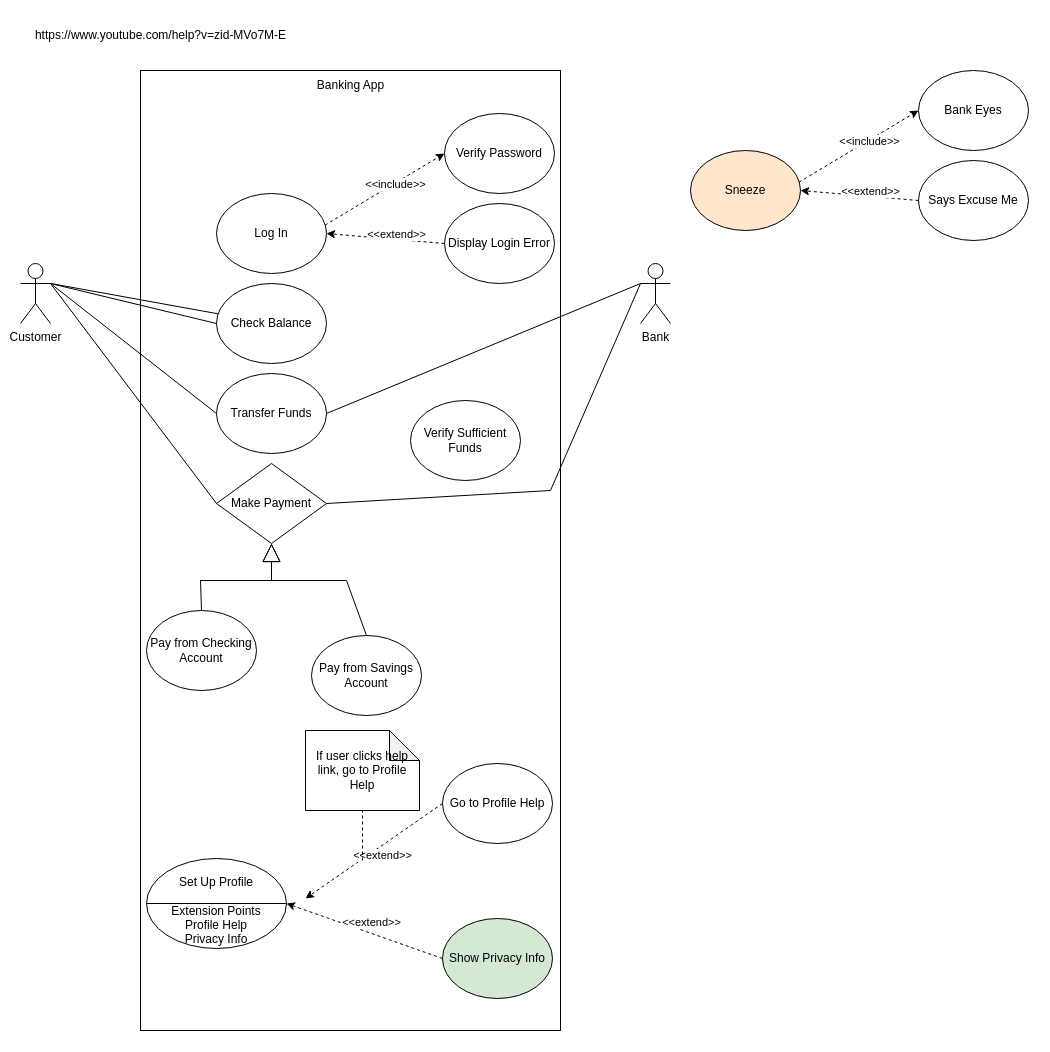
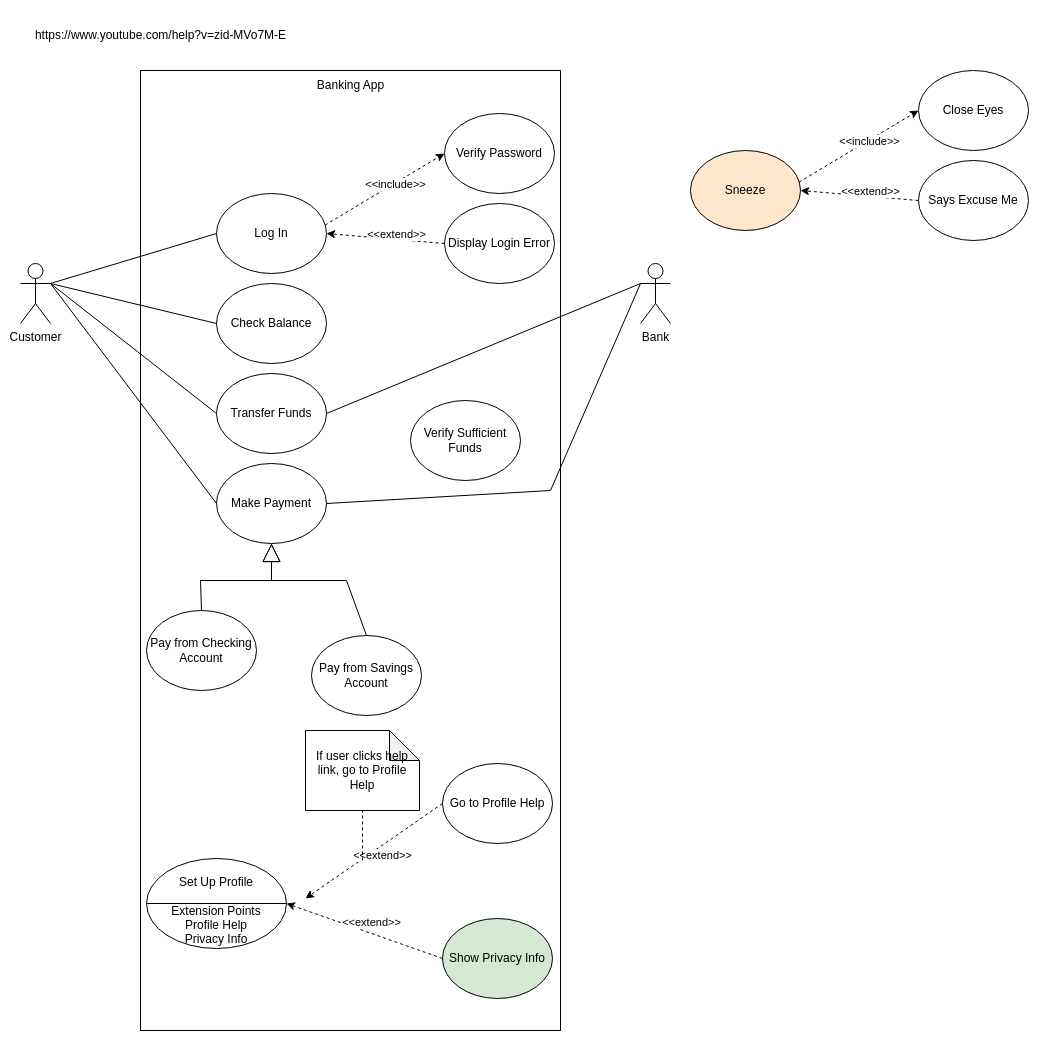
  <mxCell id="0" />
  <mxCell id="1" parent="0" />
  <mxCell id="2" value="Customer" style="shape=umlActor;verticalLabelPosition=bottom;verticalAlign=top;html=1;" vertex="1" parent="1"><mxGeometry x="20" y="263" width="30" height="60" as="geometry" /></mxCell>
  <mxCell id="3" value="" style="html=1;" vertex="1" parent="1"><mxGeometry x="140" y="70" width="420" height="960" as="geometry" /></mxCell>
  <mxCell id="4" value="Banking App" style="text;html=1;align=center;verticalAlign=middle;resizable=0;points=[];autosize=1;strokeColor=none;fillColor=none;" vertex="1" parent="1"><mxGeometry x="305" y="70" width="90" height="30" as="geometry" /></mxCell>
  <mxCell id="5" value="Bank" style="shape=umlActor;verticalLabelPosition=bottom;verticalAlign=top;html=1;" vertex="1" parent="1"><mxGeometry x="640" y="263" width="30" height="60" as="geometry" /></mxCell>
  <mxCell id="6" value="Log In" style="ellipse;whiteSpace=wrap;html=1;" vertex="1" parent="1"><mxGeometry x="216" y="193" width="110" height="80" as="geometry" /></mxCell>
  <mxCell id="7" value="Check Balance" style="ellipse;whiteSpace=wrap;html=1;" vertex="1" parent="1"><mxGeometry x="216" y="283" width="110" height="80" as="geometry" /></mxCell>
- <mxCell id="8" value="Make Payment" style="rhombus;whiteSpace=wrap;html=1;" vertex="1" parent="1"><mxGeometry x="216" y="463" width="110" height="80" as="geometry" /></mxCell>
+ <mxCell id="8" value="Make Payment" style="ellipse;whiteSpace=wrap;html=1;" vertex="1" parent="1"><mxGeometry x="216" y="463" width="110" height="80" as="geometry" /></mxCell>
  <mxCell id="9" value="Transfer Funds" style="ellipse;whiteSpace=wrap;html=1;" vertex="1" parent="1"><mxGeometry x="216" y="373" width="110" height="80" as="geometry" /></mxCell>
- <mxCell id="10" value="" style="endArrow=none;html=1;rounded=0;exitX=1;exitY=0.333;exitDx=0;exitDy=0;exitPerimeter=0;" edge="1" parent="1" source="2" target="7"><mxGeometry width="50" height="50" relative="1" as="geometry"><mxPoint x="350" y="393" as="sourcePoint" /><mxPoint x="400" y="343" as="targetPoint" /></mxGeometry></mxCell>
+ <mxCell id="10" value="" style="endArrow=none;html=1;rounded=0;exitX=1;exitY=0.333;exitDx=0;exitDy=0;exitPerimeter=0;entryX=0;entryY=0.5;entryDx=0;entryDy=0;" edge="1" parent="1" source="2" target="6"><mxGeometry width="50" height="50" relative="1" as="geometry"><mxPoint x="350" y="393" as="sourcePoint" /><mxPoint x="400" y="343" as="targetPoint" /></mxGeometry></mxCell>
  <mxCell id="11" value="" style="endArrow=none;html=1;rounded=0;entryX=0;entryY=0.5;entryDx=0;entryDy=0;" edge="1" parent="1" target="7"><mxGeometry width="50" height="50" relative="1" as="geometry"><mxPoint x="50" y="283" as="sourcePoint" /><mxPoint x="240" y="243" as="targetPoint" /></mxGeometry></mxCell>
  <mxCell id="12" value="" style="endArrow=none;html=1;rounded=0;entryX=0;entryY=0.5;entryDx=0;entryDy=0;" edge="1" parent="1" target="9"><mxGeometry width="50" height="50" relative="1" as="geometry"><mxPoint x="50" y="283" as="sourcePoint" /><mxPoint x="240" y="333" as="targetPoint" /></mxGeometry></mxCell>
  <mxCell id="13" value="" style="endArrow=none;html=1;rounded=0;entryX=0;entryY=0.5;entryDx=0;entryDy=0;" edge="1" parent="1" target="8"><mxGeometry width="50" height="50" relative="1" as="geometry"><mxPoint x="50" y="283" as="sourcePoint" /><mxPoint x="240" y="423" as="targetPoint" /></mxGeometry></mxCell>
  <mxCell id="14" value="" style="endArrow=none;html=1;rounded=0;exitX=1;exitY=0.5;exitDx=0;exitDy=0;" edge="1" parent="1" source="9"><mxGeometry width="50" height="50" relative="1" as="geometry"><mxPoint x="350" y="333" as="sourcePoint" /><mxPoint x="640" y="283" as="targetPoint" /></mxGeometry></mxCell>
  <mxCell id="15" value="" style="endArrow=none;html=1;rounded=0;exitX=1;exitY=0.5;exitDx=0;exitDy=0;" edge="1" parent="1" source="8"><mxGeometry width="50" height="50" relative="1" as="geometry"><mxPoint x="350" y="423" as="sourcePoint" /><mxPoint x="640" y="283" as="targetPoint" /><Array as="points"><mxPoint x="550" y="490" /></Array></mxGeometry></mxCell>
  <mxCell id="16" value="Verify Password" style="ellipse;whiteSpace=wrap;html=1;" vertex="1" parent="1"><mxGeometry x="444" y="113" width="110" height="80" as="geometry" /></mxCell>
  <mxCell id="17" value="Display Login Error" style="ellipse;whiteSpace=wrap;html=1;" vertex="1" parent="1"><mxGeometry x="444" y="203" width="110" height="80" as="geometry" /></mxCell>
  <mxCell id="18" value="Verify Sufficient Funds" style="ellipse;whiteSpace=wrap;html=1;" vertex="1" parent="1"><mxGeometry x="410" y="400" width="110" height="80" as="geometry" /></mxCell>
  <mxCell id="19" value="Pay from Checking Account" style="ellipse;whiteSpace=wrap;html=1;" vertex="1" parent="1"><mxGeometry x="146" y="610" width="110" height="80" as="geometry" /></mxCell>
  <mxCell id="20" value="Pay from Savings Account" style="ellipse;whiteSpace=wrap;html=1;" vertex="1" parent="1"><mxGeometry x="311" y="635" width="110" height="80" as="geometry" /></mxCell>
  <mxCell id="21" value="" style="endArrow=classic;html=1;rounded=0;entryX=0;entryY=0.5;entryDx=0;entryDy=0;exitX=0.986;exitY=0.396;exitDx=0;exitDy=0;exitPerimeter=0;dashed=1;" edge="1" parent="1" source="6" target="16"><mxGeometry width="50" height="50" relative="1" as="geometry"><mxPoint x="350" y="330" as="sourcePoint" /><mxPoint x="400" y="280" as="targetPoint" /></mxGeometry></mxCell>
  <mxCell id="22" value="&amp;lt;&amp;lt;include&amp;gt;&amp;gt;" style="edgeLabel;html=1;align=center;verticalAlign=middle;resizable=0;points=[];" vertex="1" connectable="0" parent="21"><mxGeometry x="0.167" y="-1" relative="1" as="geometry"><mxPoint as="offset" /></mxGeometry></mxCell>
  <mxCell id="23" value="" style="endArrow=classic;html=1;rounded=0;exitX=0;exitY=0.5;exitDx=0;exitDy=0;entryX=1;entryY=0.5;entryDx=0;entryDy=0;dashed=1;" edge="1" parent="1" source="17" target="6"><mxGeometry width="50" height="50" relative="1" as="geometry"><mxPoint x="348.46" y="234.68" as="sourcePoint" /><mxPoint x="420" y="163" as="targetPoint" /></mxGeometry></mxCell>
  <mxCell id="24" value="&amp;lt;&amp;lt;extend&amp;gt;&amp;gt;" style="edgeLabel;html=1;align=center;verticalAlign=middle;resizable=0;points=[];" vertex="1" connectable="0" parent="23"><mxGeometry x="0.167" y="-1" relative="1" as="geometry"><mxPoint x="20" y="-3" as="offset" /></mxGeometry></mxCell>
  <mxCell id="25" value="Sneeze" style="ellipse;whiteSpace=wrap;html=1;fillColor=#ffe6cc;" vertex="1" parent="1"><mxGeometry x="690" y="150" width="110" height="80" as="geometry" /></mxCell>
  <mxCell id="26" value="" style="endArrow=classic;html=1;rounded=0;entryX=0;entryY=0.5;entryDx=0;entryDy=0;exitX=0.986;exitY=0.396;exitDx=0;exitDy=0;exitPerimeter=0;dashed=1;" edge="1" source="25" target="31" parent="1"><mxGeometry width="50" height="50" relative="1" as="geometry"><mxPoint x="824" y="287" as="sourcePoint" /><mxPoint x="874" y="237" as="targetPoint" /></mxGeometry></mxCell>
  <mxCell id="27" value="&amp;lt;&amp;lt;include&amp;gt;&amp;gt;" style="edgeLabel;html=1;align=center;verticalAlign=middle;resizable=0;points=[];" vertex="1" connectable="0" parent="26"><mxGeometry x="0.167" y="-1" relative="1" as="geometry"><mxPoint as="offset" /></mxGeometry></mxCell>
  <mxCell id="28" value="" style="endArrow=classic;html=1;rounded=0;exitX=0;exitY=0.5;exitDx=0;exitDy=0;entryX=1;entryY=0.5;entryDx=0;entryDy=0;dashed=1;" edge="1" source="30" target="25" parent="1"><mxGeometry width="50" height="50" relative="1" as="geometry"><mxPoint x="822.46" y="191.68" as="sourcePoint" /><mxPoint x="894" y="120" as="targetPoint" /></mxGeometry></mxCell>
  <mxCell id="29" value="&amp;lt;&amp;lt;extend&amp;gt;&amp;gt;" style="edgeLabel;html=1;align=center;verticalAlign=middle;resizable=0;points=[];" vertex="1" connectable="0" parent="28"><mxGeometry x="0.167" y="-1" relative="1" as="geometry"><mxPoint x="20" y="-3" as="offset" /></mxGeometry></mxCell>
  <mxCell id="30" value="Says Excuse Me" style="ellipse;whiteSpace=wrap;html=1;" vertex="1" parent="1"><mxGeometry x="918" y="160" width="110" height="80" as="geometry" /></mxCell>
- <mxCell id="31" value="Bank Eyes" style="ellipse;whiteSpace=wrap;html=1;" vertex="1" parent="1"><mxGeometry x="918" y="70" width="110" height="80" as="geometry" /></mxCell>
+ <mxCell id="31" value="Close Eyes" style="ellipse;whiteSpace=wrap;html=1;" vertex="1" parent="1"><mxGeometry x="918" y="70" width="110" height="80" as="geometry" /></mxCell>
  <mxCell id="32" value="" style="endArrow=block;endSize=16;endFill=0;html=1;rounded=0;entryX=0.5;entryY=1;entryDx=0;entryDy=0;exitX=0.5;exitY=0;exitDx=0;exitDy=0;" edge="1" parent="1" source="19" target="8"><mxGeometry x="0.308" y="14" width="160" relative="1" as="geometry"><mxPoint x="350" y="670" as="sourcePoint" /><mxPoint x="510" y="670" as="targetPoint" /><Array as="points"><mxPoint x="200" y="580" /><mxPoint x="271" y="580" /></Array><mxPoint as="offset" /></mxGeometry></mxCell>
  <mxCell id="33" value="" style="endArrow=block;endSize=16;endFill=0;html=1;rounded=0;entryX=0.5;entryY=1;entryDx=0;entryDy=0;exitX=0.5;exitY=0;exitDx=0;exitDy=0;" edge="1" parent="1" source="20" target="8"><mxGeometry x="0.308" y="14" width="160" relative="1" as="geometry"><mxPoint x="211" y="620" as="sourcePoint" /><mxPoint x="281" y="553" as="targetPoint" /><Array as="points"><mxPoint x="346" y="580" /><mxPoint x="271" y="580" /></Array><mxPoint as="offset" /></mxGeometry></mxCell>
  <mxCell id="34" value="&lt;br&gt;&lt;br&gt;Set Up Profile&lt;br&gt;&lt;br&gt;Extension Points&lt;br&gt;Profile Help&lt;br&gt;Privacy Info&lt;br&gt;&lt;br&gt;" style="ellipse;whiteSpace=wrap;html=1;" vertex="1" parent="1"><mxGeometry x="146" y="858" width="140" height="90" as="geometry" /></mxCell>
  <mxCell id="35" value="" style="endArrow=none;html=1;rounded=0;exitX=0;exitY=0.5;exitDx=0;exitDy=0;entryX=1;entryY=0.5;entryDx=0;entryDy=0;" edge="1" parent="1" source="34" target="34"><mxGeometry width="50" height="50" relative="1" as="geometry"><mxPoint x="410" y="778" as="sourcePoint" /><mxPoint x="460" y="728" as="targetPoint" /></mxGeometry></mxCell>
  <mxCell id="36" value="Go to Profile Help" style="ellipse;whiteSpace=wrap;html=1;" vertex="1" parent="1"><mxGeometry x="442" y="763" width="110" height="80" as="geometry" /></mxCell>
  <mxCell id="37" value="" style="endArrow=classic;html=1;rounded=0;exitX=0;exitY=0.5;exitDx=0;exitDy=0;dashed=1;" edge="1" source="36" parent="1"><mxGeometry width="50" height="50" relative="1" as="geometry"><mxPoint x="327.46" y="819.68" as="sourcePoint" /><mxPoint x="305" y="898" as="targetPoint" /></mxGeometry></mxCell>
  <mxCell id="38" value="&amp;lt;&amp;lt;extend&amp;gt;&amp;gt;" style="edgeLabel;html=1;align=center;verticalAlign=middle;resizable=0;points=[];" vertex="1" connectable="0" parent="37"><mxGeometry x="0.167" y="-1" relative="1" as="geometry"><mxPoint x="20" y="-3" as="offset" /></mxGeometry></mxCell>
  <mxCell id="39" value="Show Privacy Info" style="ellipse;whiteSpace=wrap;html=1;fillColor=#d5e8d4;" vertex="1" parent="1"><mxGeometry x="442" y="918" width="110" height="80" as="geometry" /></mxCell>
  <mxCell id="40" value="" style="endArrow=classic;html=1;rounded=0;exitX=0;exitY=0.5;exitDx=0;exitDy=0;dashed=1;entryX=1;entryY=0.5;entryDx=0;entryDy=0;" edge="1" source="39" parent="1" target="34"><mxGeometry width="50" height="50" relative="1" as="geometry"><mxPoint x="327.46" y="949.68" as="sourcePoint" /><mxPoint x="305" y="1028" as="targetPoint" /></mxGeometry></mxCell>
  <mxCell id="41" value="&amp;lt;&amp;lt;extend&amp;gt;&amp;gt;" style="edgeLabel;html=1;align=center;verticalAlign=middle;resizable=0;points=[];" vertex="1" connectable="0" parent="40"><mxGeometry x="0.167" y="-1" relative="1" as="geometry"><mxPoint x="20" y="-3" as="offset" /></mxGeometry></mxCell>
  <mxCell id="42" value="If user clicks help link, go to Profile Help" style="shape=note;whiteSpace=wrap;html=1;backgroundOutline=1;darkOpacity=0.05;" vertex="1" parent="1"><mxGeometry x="305" y="730" width="114" height="80" as="geometry" /></mxCell>
  <mxCell id="43" value="" style="endArrow=none;dashed=1;html=1;rounded=0;entryX=0.5;entryY=1;entryDx=0;entryDy=0;entryPerimeter=0;" edge="1" parent="1" target="42"><mxGeometry width="50" height="50" relative="1" as="geometry"><mxPoint x="362" y="860" as="sourcePoint" /><mxPoint x="530" y="840" as="targetPoint" /></mxGeometry></mxCell>
  <mxCell id="44" value="https://www.youtube.com/help?v=zid-MVo7M-E" style="text;html=1;align=center;verticalAlign=middle;resizable=0;points=[];autosize=1;strokeColor=none;fillColor=none;" vertex="1" parent="1"><mxGeometry x="20" y="20" width="280" height="30" as="geometry" /></mxCell>
